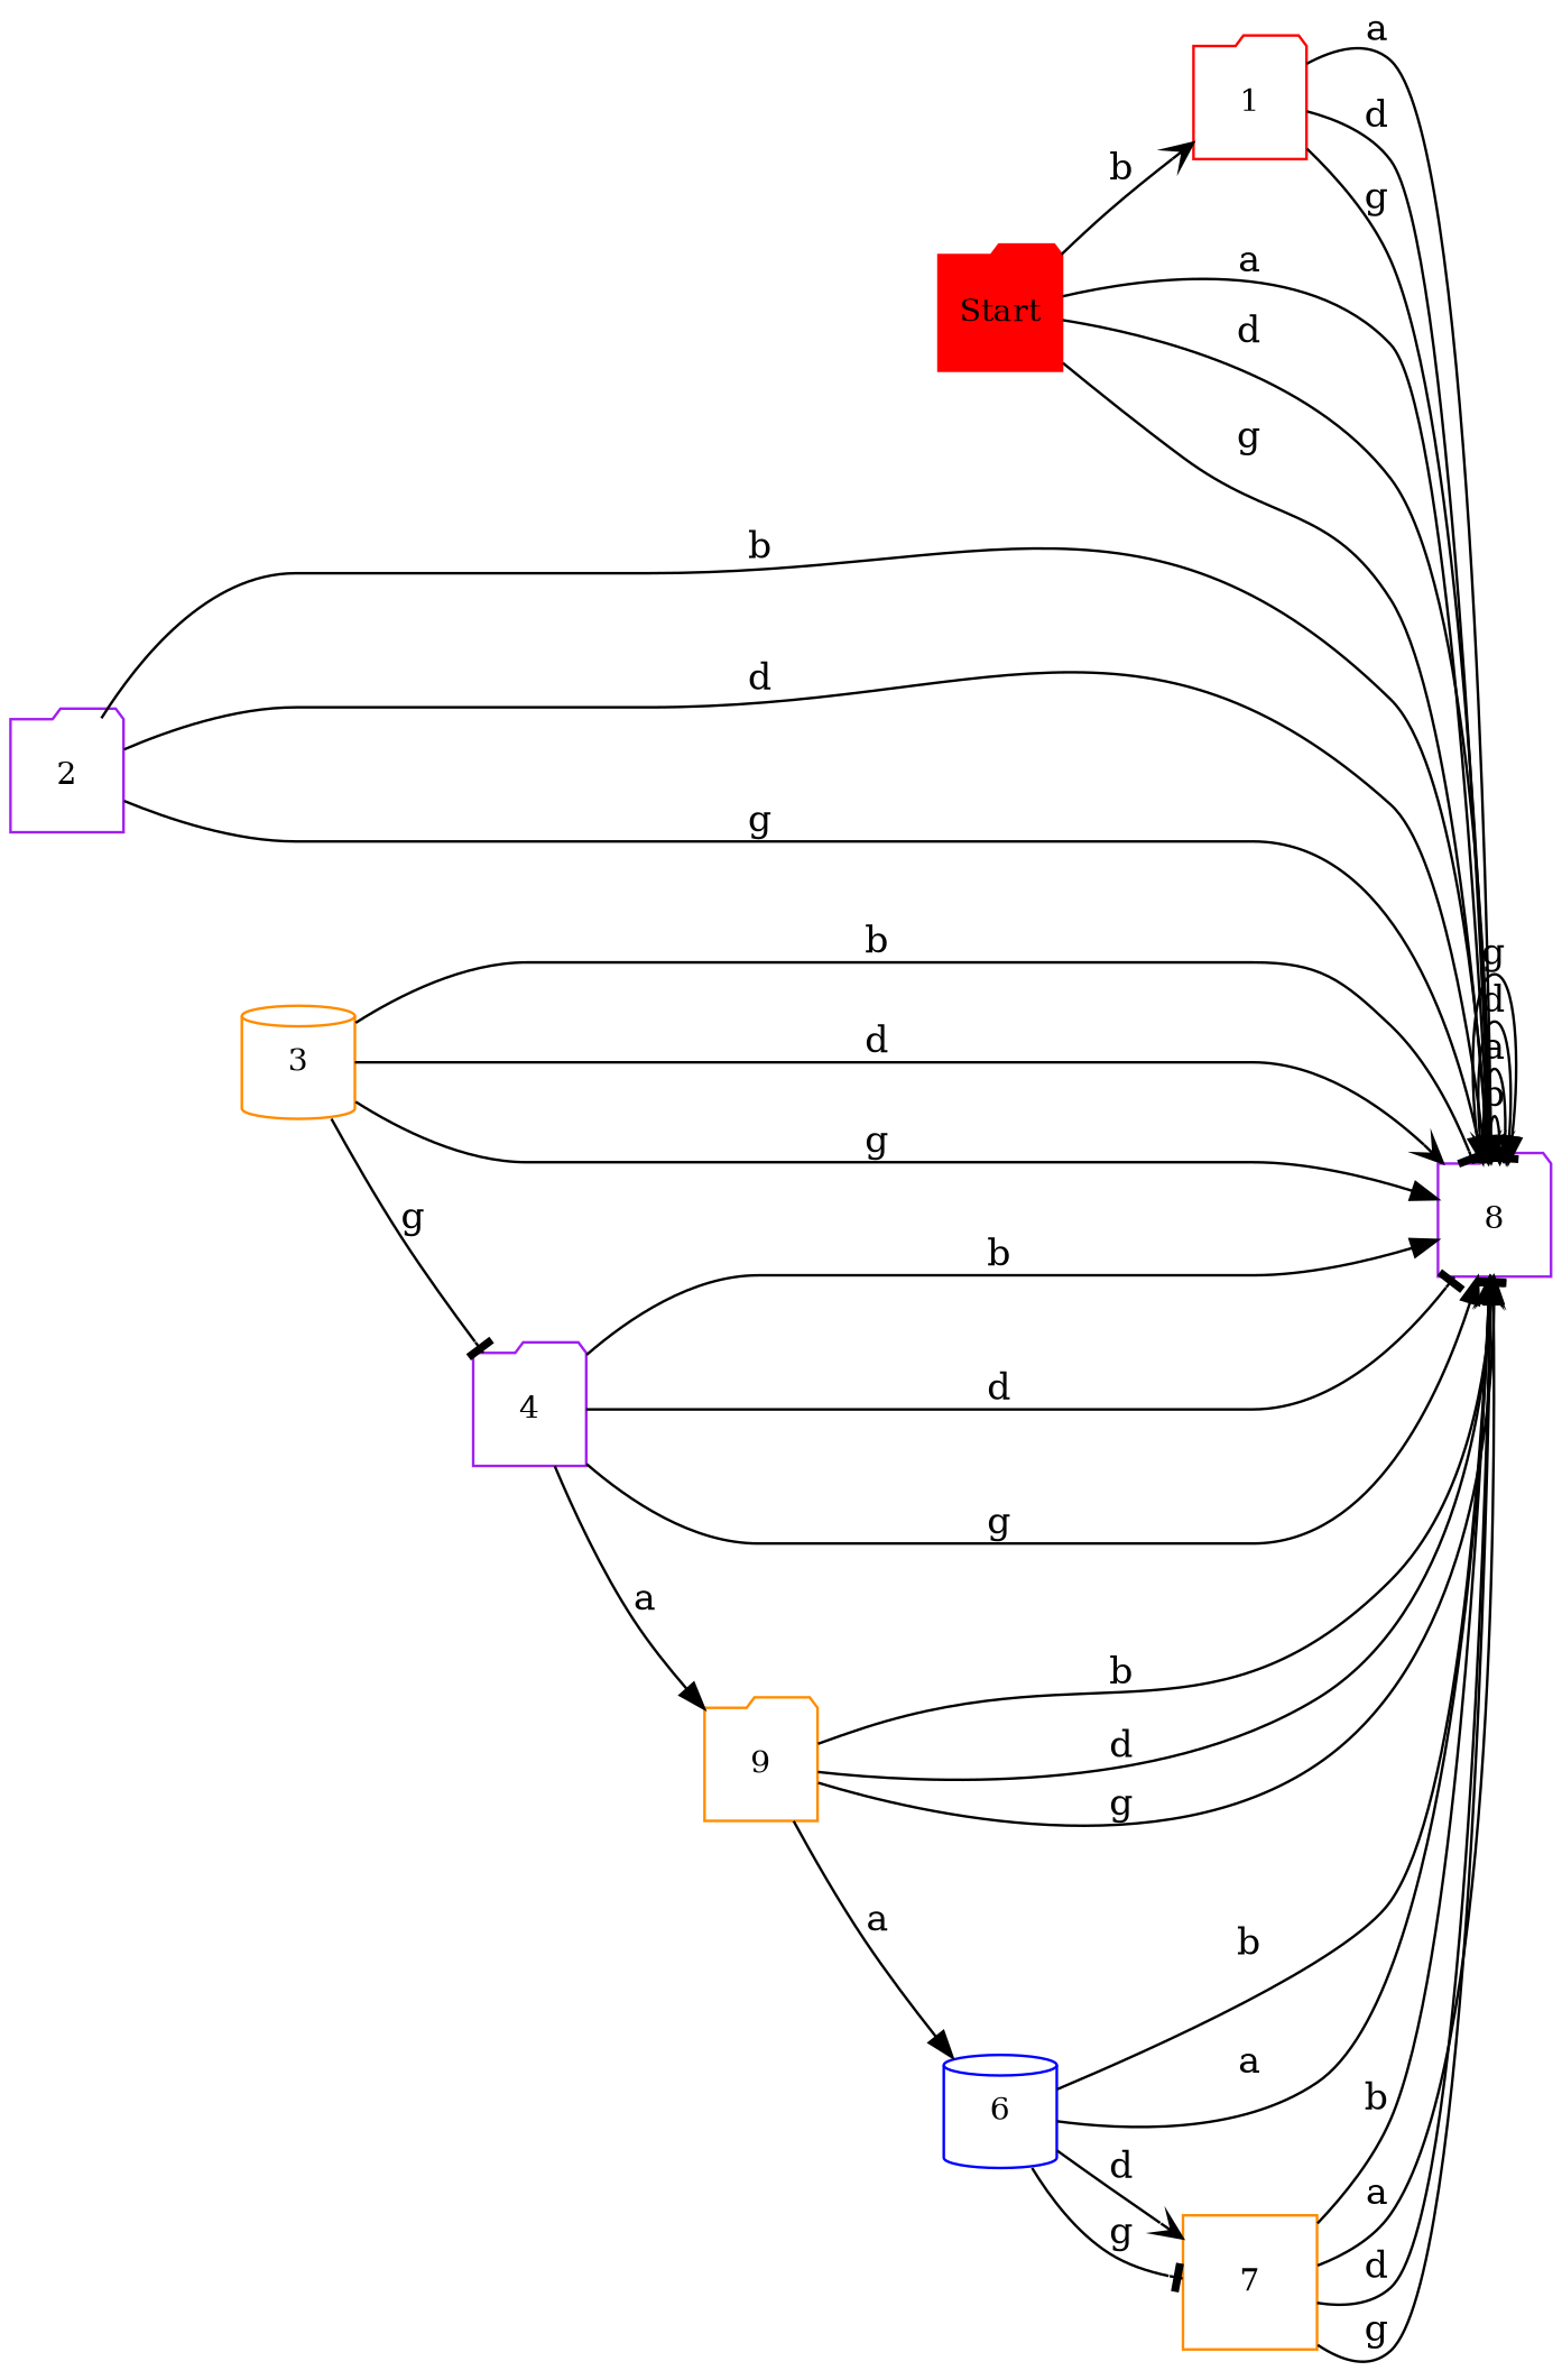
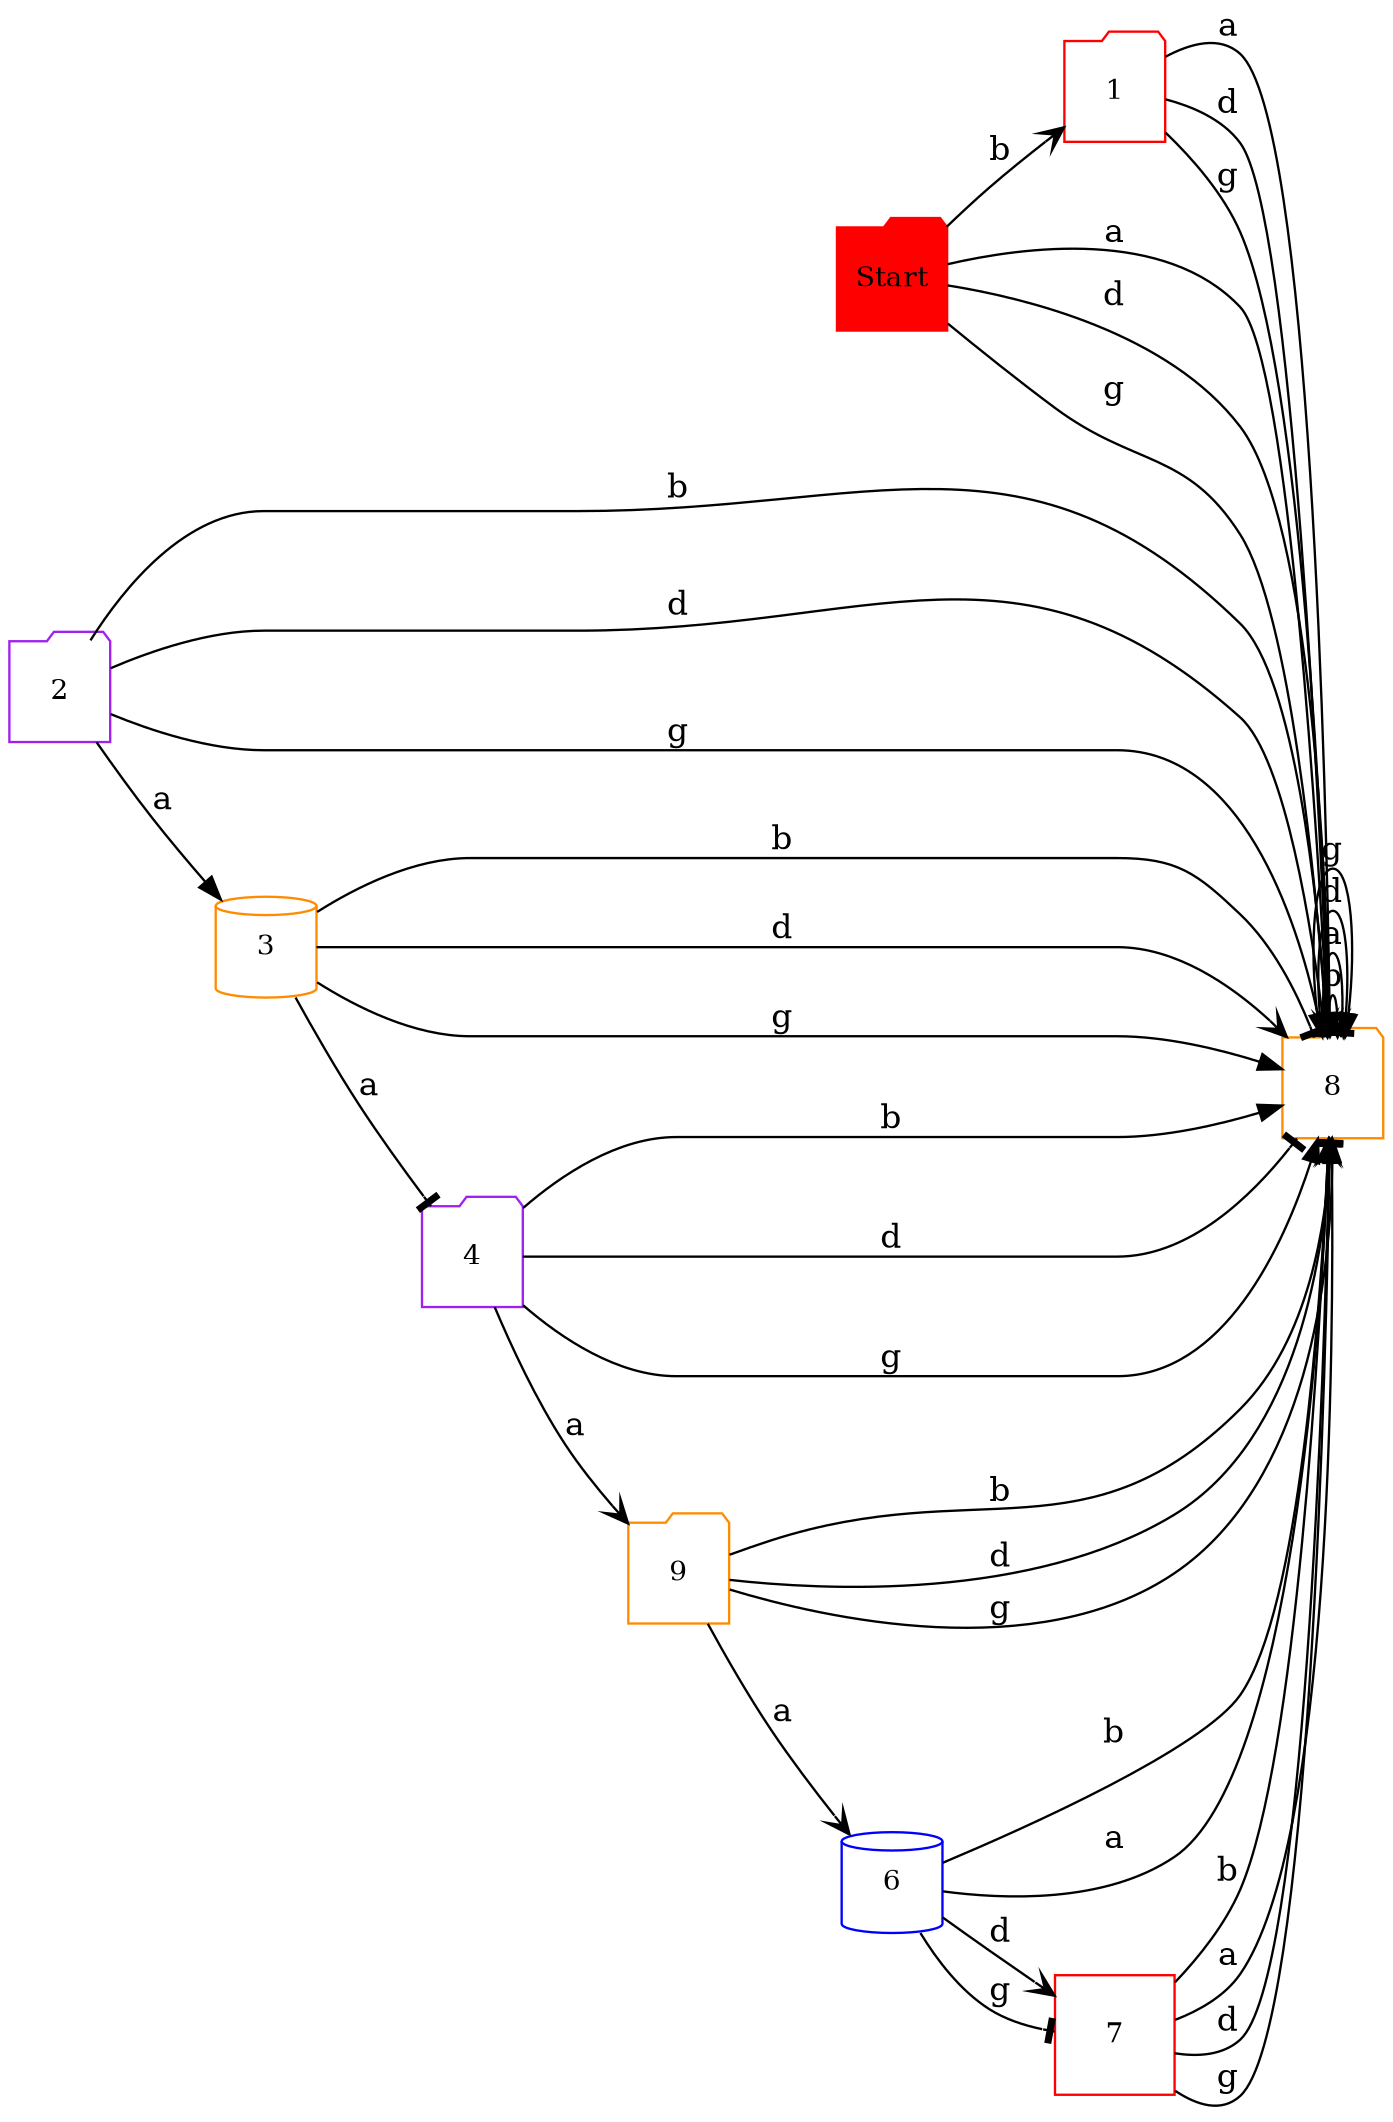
  digraph {
    rankdir=LR
    node [color=red fontsize=12 shape=folder]
    edge [arrowhead=tee]
    Start [height=0.61168 style=filled width=0.61168]
    1 [height=0.6 width=0.6]
-   8 [color=purple height=0.6 width=0.6]
+   8 [color=darkorange height=0.6 width=0.6]
    2 [color=purple height=0.6 width=0.6]
    3 [color=darkorange height=0.6 shape=cylinder width=0.6]
    4 [color=purple height=0.6 width=0.6]
    n7 [color=darkorange height=0.6 label=9 width=0.6]
    6 [color=blue height=0.6 shape=cylinder width=0.6]
-   7 [color=darkorange height=0.71111 shape=box width=0.71111]
+   7 [height=0.71111 shape=box width=0.71111]
    Start -> 1 [arrowhead=vee label=b]
    Start -> 8 [label=a]
    Start -> 8 [label=d]
    Start -> 8 [arrowhead=vee label=g]
    1 -> 8 [arrowhead=vee label=a]
    1 -> 8 [label=d]
    1 -> 8 [label=g]
    8 -> 8 [arrowhead=vee label=b]
    8 -> 8 [label=a]
    8 -> 8 [arrowhead=normal label=d]
    8 -> 8 [arrowhead=normal label=g]
    2 -> 8 [arrowhead=normal label=b]
    2 -> 8 [label=d]
    2 -> 8 [arrowhead=normal label=g]
+   2 -> 3 [arrowhead=normal label=a]
    3 -> 8 [label=b]
    3 -> 8 [arrowhead=vee label=d]
    3 -> 8 [arrowhead=normal label=g]
-   3 -> 4 [label=g]
+   3 -> 4 [label=a]
    4 -> 8 [arrowhead=normal label=b]
    4 -> 8 [label=d]
    4 -> 8 [arrowhead=normal label=g]
-   4 -> n7 [arrowhead=normal label=a]
+   4 -> n7 [arrowhead=vee label=a]
    n7 -> 8 [label=b]
    n7 -> 8 [label=d]
    n7 -> 8 [arrowhead=normal label=g]
-   n7 -> 6 [arrowhead=normal label=a]
+   n7 -> 6 [arrowhead=vee label=a]
    6 -> 8 [arrowhead=normal label=b]
    6 -> 8 [label=a]
    6 -> 7 [arrowhead=vee label=d]
    6 -> 7 [label=g]
    7 -> 8 [arrowhead=vee label=b]
    7 -> 8 [arrowhead=normal label=a]
    7 -> 8 [arrowhead=vee label=d]
    7 -> 8 [label=g]
  }
